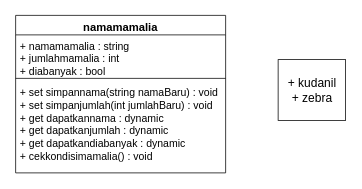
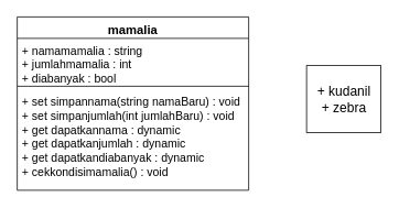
  <mxCell id="0" />
  <mxCell id="1" parent="0" />
- <mxCell id="2" value="namamamalia" style="swimlane;fontStyle=1;align=center;verticalAlign=top;childLayout=stackLayout;horizontal=1;startSize=26;horizontalStack=0;resizeParent=1;resizeParentMax=0;resizeLast=0;collapsible=1;marginBottom=0;fontSize=15;" vertex="1" parent="1"><mxGeometry x="20" y="20" width="280" height="210" as="geometry"><mxRectangle x="320" y="231" width="90" height="30" as="alternateBounds" /></mxGeometry></mxCell>
+ <mxCell id="2" value="mamalia" style="swimlane;fontStyle=1;align=center;verticalAlign=top;childLayout=stackLayout;horizontal=1;startSize=26;horizontalStack=0;resizeParent=1;resizeParentMax=0;resizeLast=0;collapsible=1;marginBottom=0;fontSize=15;" vertex="1" parent="1"><mxGeometry x="20" y="20" width="280" height="210" as="geometry"><mxRectangle x="320" y="231" width="90" height="30" as="alternateBounds" /></mxGeometry></mxCell>
  <mxCell id="3" value="+ namamamalia : string&#10;+ jumlahmamalia : int&#10;+ diabanyak : bool" style="text;strokeColor=none;fillColor=none;align=left;verticalAlign=top;spacingLeft=4;spacingRight=4;overflow=hidden;rotatable=0;points=[[0,0.5],[1,0.5]];portConstraint=eastwest;fontSize=14;" vertex="1" parent="2"><mxGeometry y="26" width="280" height="54" as="geometry" /></mxCell>
  <mxCell id="4" value="" style="line;strokeWidth=1;fillColor=none;align=left;verticalAlign=middle;spacingTop=-1;spacingLeft=3;spacingRight=3;rotatable=0;labelPosition=right;points=[];portConstraint=eastwest;strokeColor=inherit;" vertex="1" parent="2"><mxGeometry y="80" width="280" height="8" as="geometry" /></mxCell>
  <mxCell id="5" value="+ set simpannama(string namaBaru) : void&#10;+ set simpanjumlah(int jumlahBaru) : void&#10;+ get dapatkannama : dynamic&#10;+ get dapatkanjumlah : dynamic&#10;+ get dapatkandiabanyak : dynamic&#10;+ cekkondisimamalia() : void" style="text;strokeColor=none;fillColor=none;align=left;verticalAlign=top;spacingLeft=4;spacingRight=4;overflow=hidden;rotatable=0;points=[[0,0.5],[1,0.5]];portConstraint=eastwest;fontSize=14;" vertex="1" parent="2"><mxGeometry y="88" width="280" height="122" as="geometry" /></mxCell>
  <mxCell id="6" value="+ kudanil&lt;br&gt;+ zebra" style="html=1;align=center;fontSize=16;" vertex="1" parent="1"><mxGeometry x="370" y="79" width="90" height="81" as="geometry" /></mxCell>
